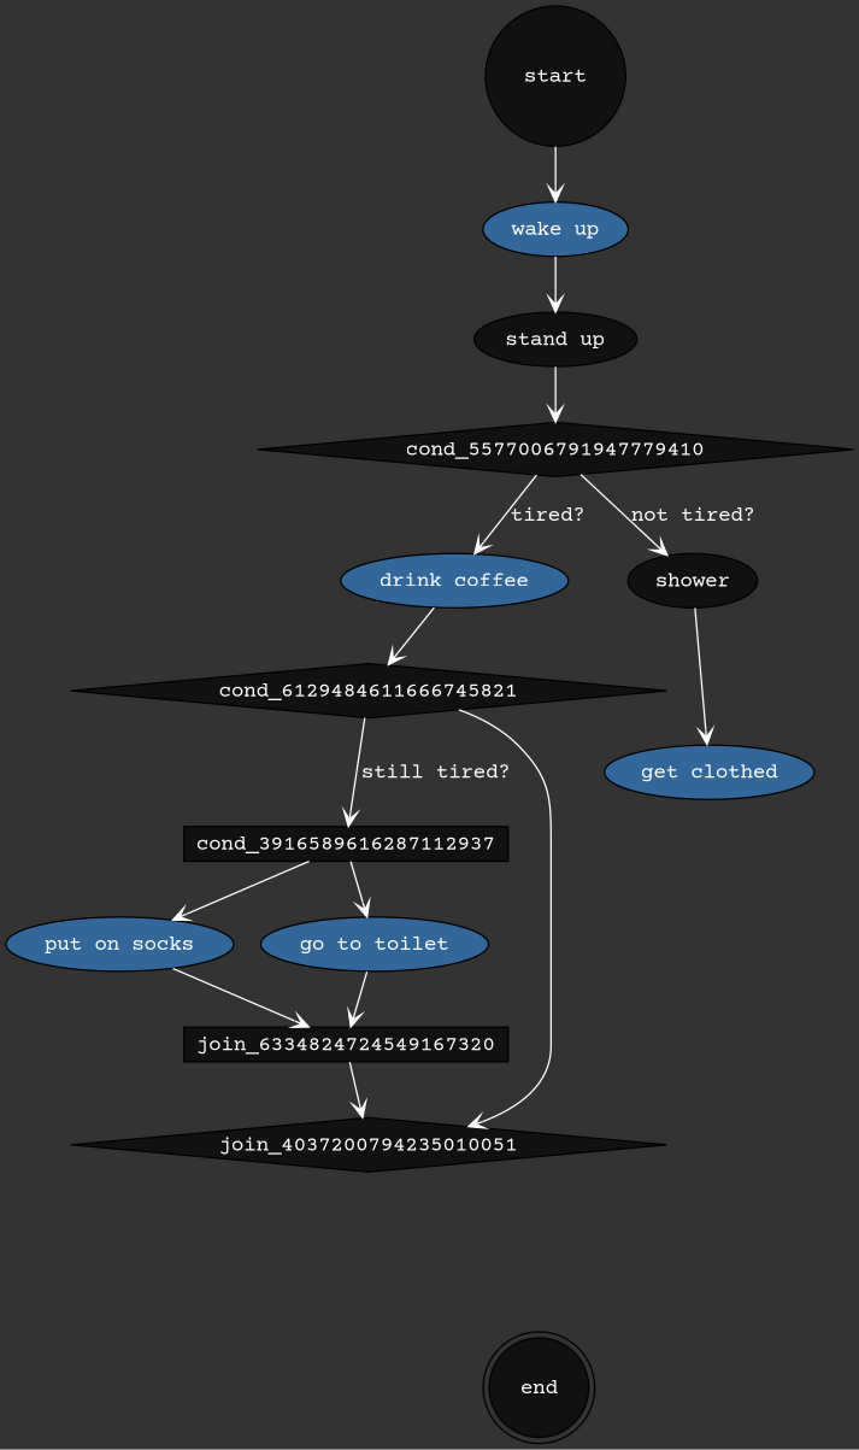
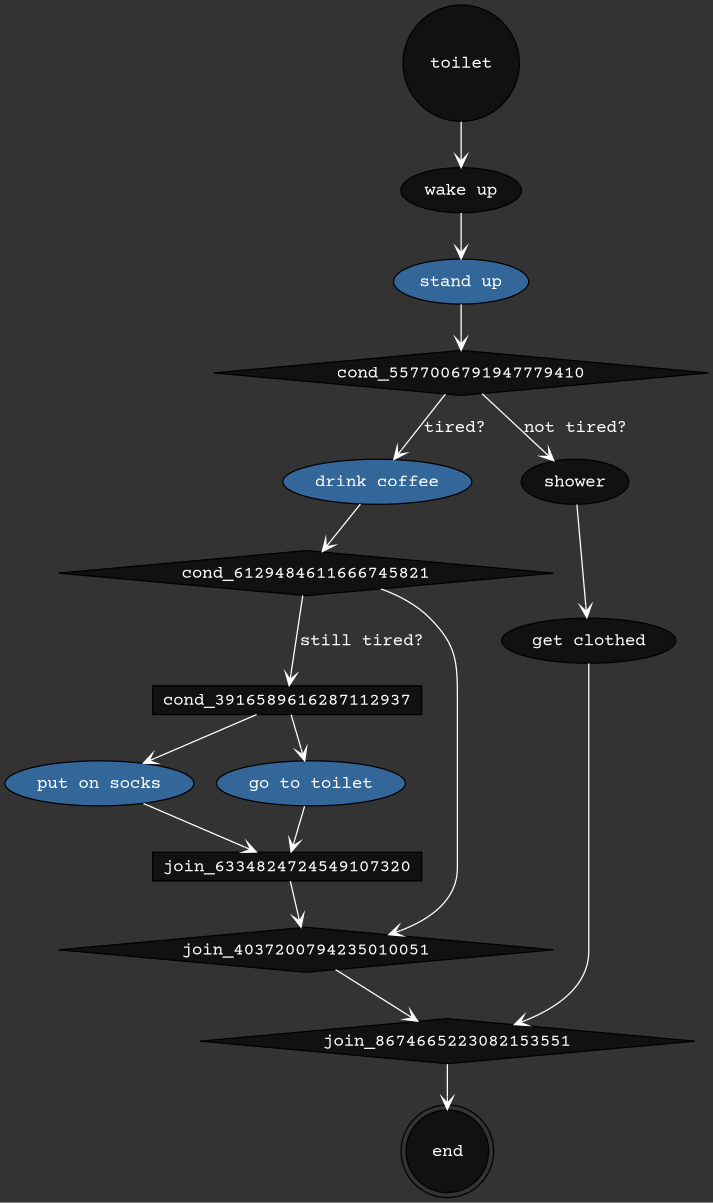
  digraph {
    bgcolor="#333333"
    fontname="Courier Prime"
    node [fillcolor="#111111" fontcolor=white fontname="Courier Prime" shape=oval style=filled]
    edge [arrowhead=open color=white fontcolor=white fontname="Courier Prime" splines=curved]
    n1 [label=cond_6129484611666745821 shape=diamond]
    n2 [height=0.1 label=cond_3916589616287112937 shape=rectangle width=2]
    join_4037200794235010051 [shape=diamond]
    "drink coffee" [fillcolor="#336699"]
    "put on socks" [fillcolor="#336699"]
    "go to toilet" [fillcolor="#336699"]
-   join_6334824724549167320 [height=0.1 shape=rectangle width=2]
+   join_8674665223082153551 [shape=diamond]
+   join_6334824724549167320 [height=0.1 shape=rectangle width=2 label=join_6334824724549107320]
    end [height=0.3 shape=doublecircle]
    cond_5577006791947779410 [shape=diamond]
    shower
-   "get clothed" [fillcolor="#336699"]
-   "stand up"
-   start [height=0.3 shape=circle]
-   "wake up" [fillcolor="#336699"]
+   "get clothed"
+   "stand up" [fillcolor="#336699"]
+   start [height=0.3 shape=circle label=toilet]
+   "wake up"
    n1 -> n2 [label="still tired?"]
    n1 -> join_4037200794235010051
    n2 -> "put on socks"
    n2 -> "go to toilet"
+   join_4037200794235010051 -> join_8674665223082153551
    "drink coffee" -> n1
    "put on socks" -> join_6334824724549167320
    "go to toilet" -> join_6334824724549167320
+   join_8674665223082153551 -> end
    join_6334824724549167320 -> join_4037200794235010051
    cond_5577006791947779410 -> "drink coffee" [label="tired?"]
    cond_5577006791947779410 -> shower [label="not tired?"]
    shower -> "get clothed"
+   "get clothed" -> join_8674665223082153551
    "stand up" -> cond_5577006791947779410
    start -> "wake up"
    "wake up" -> "stand up"
  }
